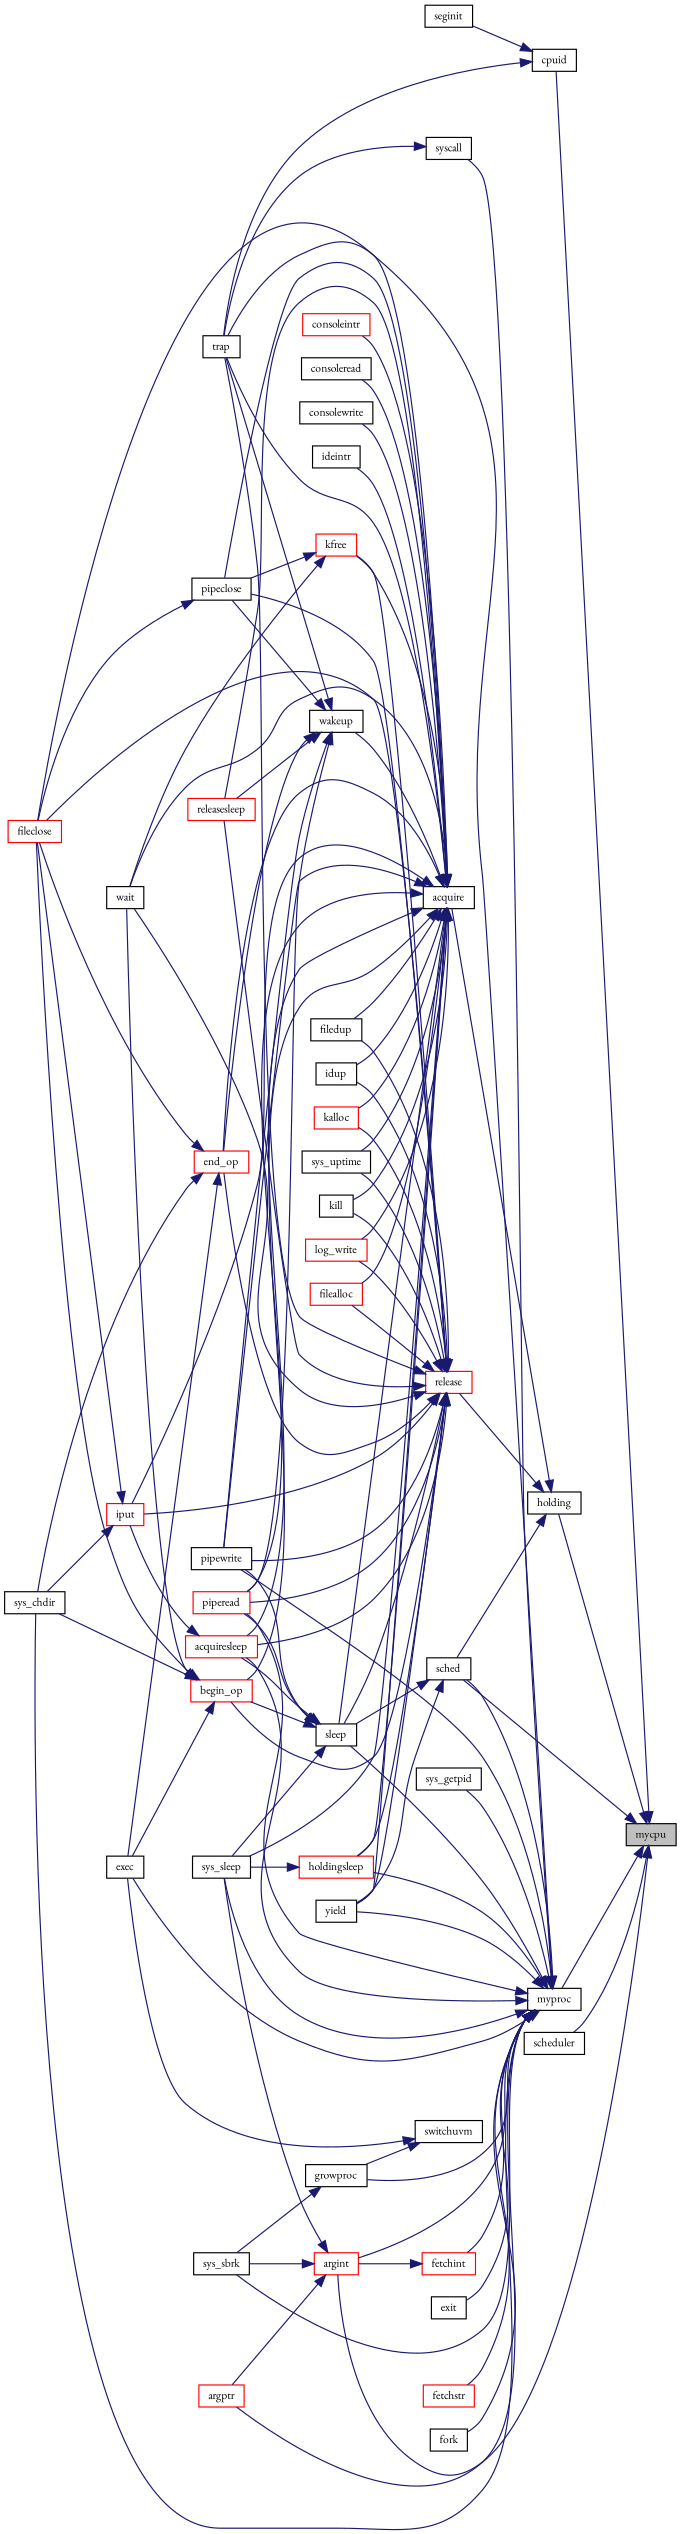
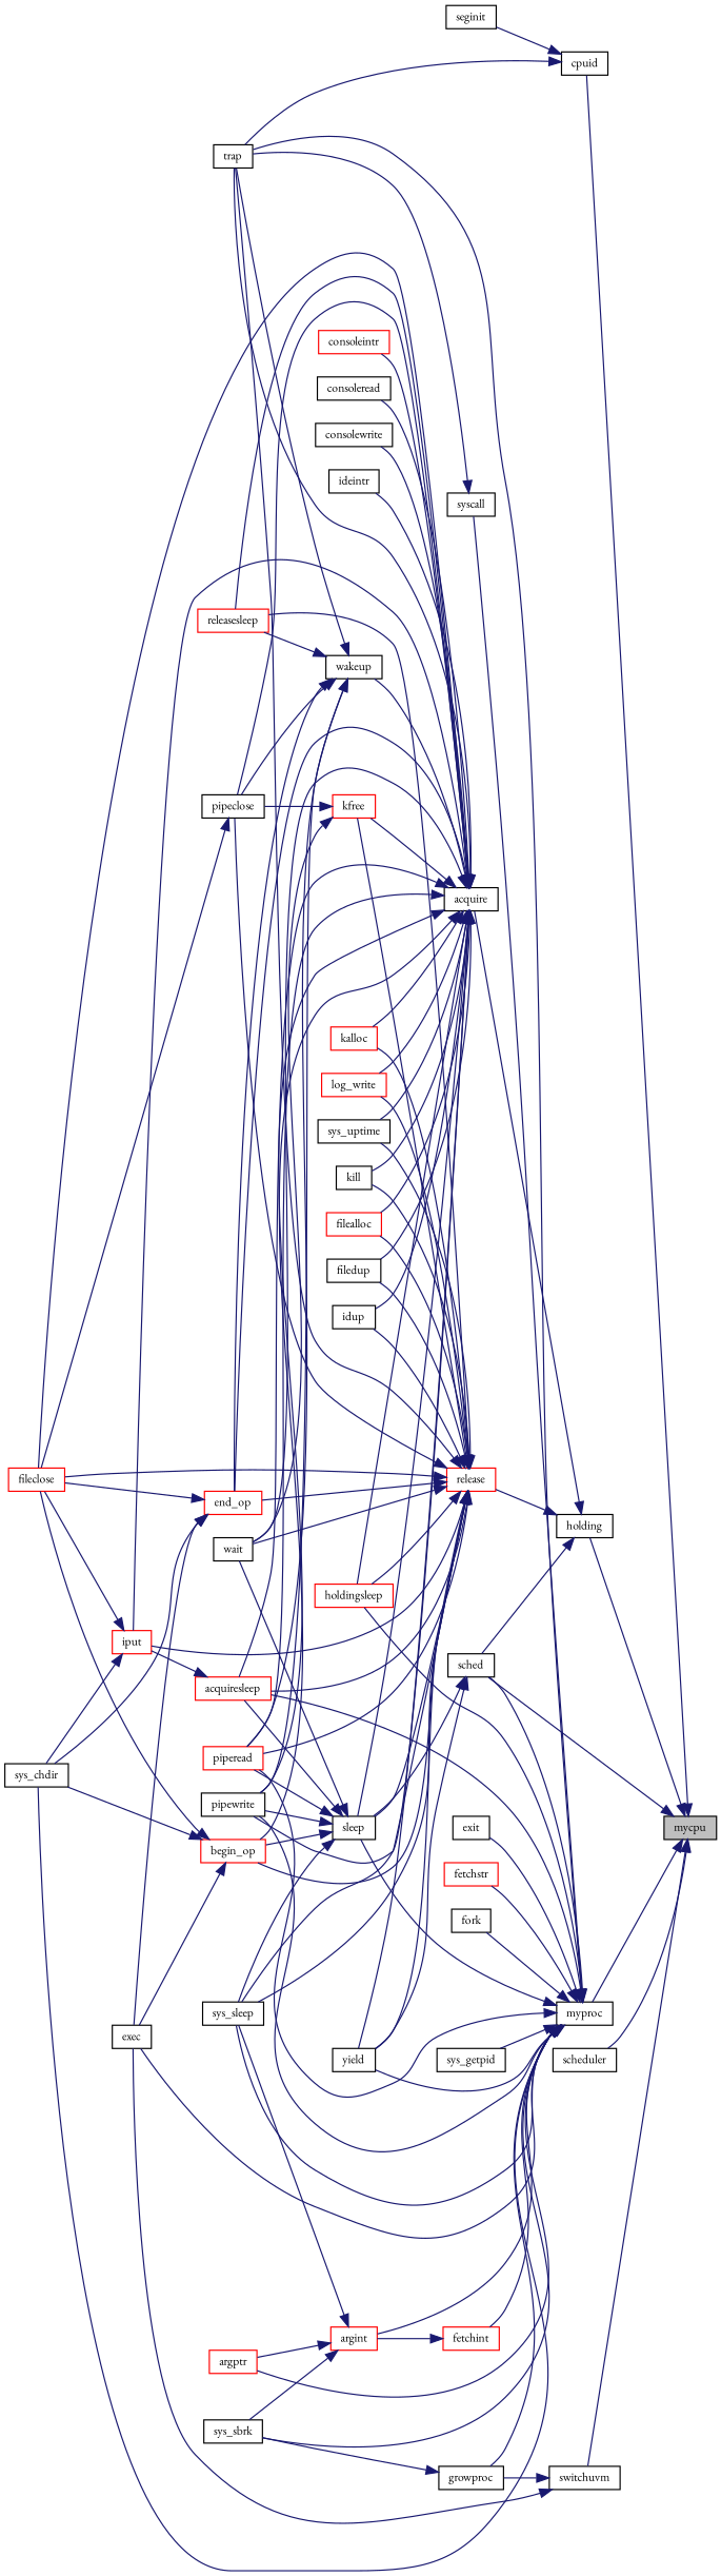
  digraph {
    fontname="EB Garamond"
    rankdir=RL
    node [color=black fillcolor=white fontname="EB Garamond" fontsize=10 shape=record style=filled]
    edge [color=midnightblue dir=back fontname="EB Garamond" fontsize=10 labelfontname=Helvetica labelfontsize=10 style=solid]
    n1 [fillcolor=grey75 fontcolor=black height=0.2 label=mycpu width=0.4]
    n2 [height=0.2 label=cpuid width=0.4]
    n3 [height=0.2 label=holding width=0.4]
    n4 [height=0.2 label=sched width=0.4]
    n5 [height=0.2 label=myproc width=0.4]
    n6 [height=0.2 label=scheduler width=0.4]
    n7 [height=0.2 label=switchuvm width=0.4]
    n8 [height=0.2 label=seginit width=0.4]
    n9 [height=0.2 label=trap width=0.4]
    n10 [height=0.2 label=acquire width=0.4]
    n11 [color=red height=0.2 label=release width=0.4]
    n12 [height=0.2 label=sleep width=0.4]
    n13 [height=0.2 label=yield width=0.4]
    n14 [color=red height=0.2 label=acquiresleep width=0.4]
    n15 [color=red height=0.2 label=holdingsleep width=0.4]
    n16 [color=red height=0.2 label=piperead width=0.4]
    n17 [height=0.2 label=pipewrite width=0.4]
    n18 [height=0.2 label=sys_sleep width=0.4]
    n19 [height=0.2 label=sys_chdir width=0.4]
    n20 [height=0.2 label=exec width=0.4]
    n21 [color=red height=0.2 label=argint width=0.4]
    n22 [color=red height=0.2 label=argptr width=0.4]
    n23 [height=0.2 label=sys_sbrk width=0.4]
    n24 [height=0.2 label=exit width=0.4]
    n25 [color=red height=0.2 label=fetchint width=0.4]
    n26 [color=red height=0.2 label=fetchstr width=0.4]
    n27 [height=0.2 label=fork width=0.4]
    n28 [height=0.2 label=growproc width=0.4]
    n29 [height=0.2 label=sys_getpid width=0.4]
    n30 [height=0.2 label=syscall width=0.4]
    n31 [color=red height=0.2 label=iput width=0.4]
    n32 [color=red height=0.2 label=fileclose width=0.4]
    n33 [color=red height=0.2 label=begin_op width=0.4]
    n34 [color=red height=0.2 label=consoleintr width=0.4]
    n35 [height=0.2 label=consoleread width=0.4]
    n36 [height=0.2 label=consolewrite width=0.4]
    n37 [color=red height=0.2 label=end_op width=0.4]
    n38 [color=red height=0.2 label=filealloc width=0.4]
    n39 [height=0.2 label=filedup width=0.4]
    n40 [height=0.2 label=ideintr width=0.4]
    n41 [height=0.2 label=idup width=0.4]
    n42 [color=red height=0.2 label=kalloc width=0.4]
    n43 [color=red height=0.2 label=kfree width=0.4]
    n44 [height=0.2 label=pipeclose width=0.4]
    n45 [height=0.2 label=wait width=0.4]
    n46 [height=0.2 label=kill width=0.4]
    n47 [color=red height=0.2 label=log_write width=0.4]
    n48 [color=red height=0.2 label=releasesleep width=0.4]
    n49 [height=0.2 label=sys_uptime width=0.4]
    n50 [height=0.2 label=wakeup width=0.4]
    n1 -> n2
    n1 -> n3
    n1 -> n4
    n1 -> n5
    n1 -> n6
-   n1 -> n21
+   n1 -> n7
    n2 -> n8
    n2 -> n9
    n3 -> n4
    n3 -> n10
    n3 -> n11
    n4 -> n12
    n4 -> n13
    n5 -> n4
    n5 -> n9
    n5 -> n12
    n5 -> n13
    n5 -> n14
    n5 -> n15
    n5 -> n16
    n5 -> n17
    n5 -> n18
    n5 -> n19
    n5 -> n20
    n5 -> n21
    n5 -> n22
    n5 -> n23
    n5 -> n24
    n5 -> n25
    n5 -> n26
    n5 -> n27
    n5 -> n28
    n5 -> n29
    n5 -> n30
    n7 -> n20
    n7 -> n28
    n10 -> n9
    n10 -> n12
    n10 -> n13
    n10 -> n14
    n10 -> n15
    n10 -> n16
    n10 -> n17
    n10 -> n18
    n10 -> n31
    n10 -> n32
    n10 -> n33
    n10 -> n34
    n10 -> n35
    n10 -> n36
    n10 -> n37
    n10 -> n38
    n10 -> n39
    n10 -> n40
    n10 -> n41
    n10 -> n42
    n10 -> n43
    n10 -> n44
    n10 -> n45
    n10 -> n46
    n10 -> n47
    n10 -> n48
    n10 -> n49
    n10 -> n50
    n11 -> n9
    n11 -> n12
    n11 -> n13
    n11 -> n14
    n11 -> n15
    n11 -> n16
    n11 -> n17
-   n15 -> n18
+   n11 -> n18
    n11 -> n31
    n11 -> n32
    n11 -> n33
    n11 -> n37
    n11 -> n38
    n11 -> n39
    n11 -> n41
    n11 -> n42
    n11 -> n43
    n11 -> n44
    n11 -> n45
    n11 -> n46
    n11 -> n47
    n11 -> n48
    n11 -> n49
    n12 -> n14
    n12 -> n16
    n12 -> n17
    n12 -> n18
    n12 -> n33
-   n33 -> n45
+   n12 -> n45
    n14 -> n31
    n21 -> n18
    n21 -> n22
    n21 -> n23
    n25 -> n21
    n28 -> n23
    n30 -> n9
    n31 -> n19
    n31 -> n32
    n33 -> n19
    n33 -> n20
    n33 -> n32
    n37 -> n19
    n37 -> n20
    n37 -> n32
    n43 -> n44
    n43 -> n45
    n44 -> n32
    n50 -> n9
    n50 -> n16
    n50 -> n17
    n50 -> n37
    n50 -> n44
    n50 -> n48
  }
